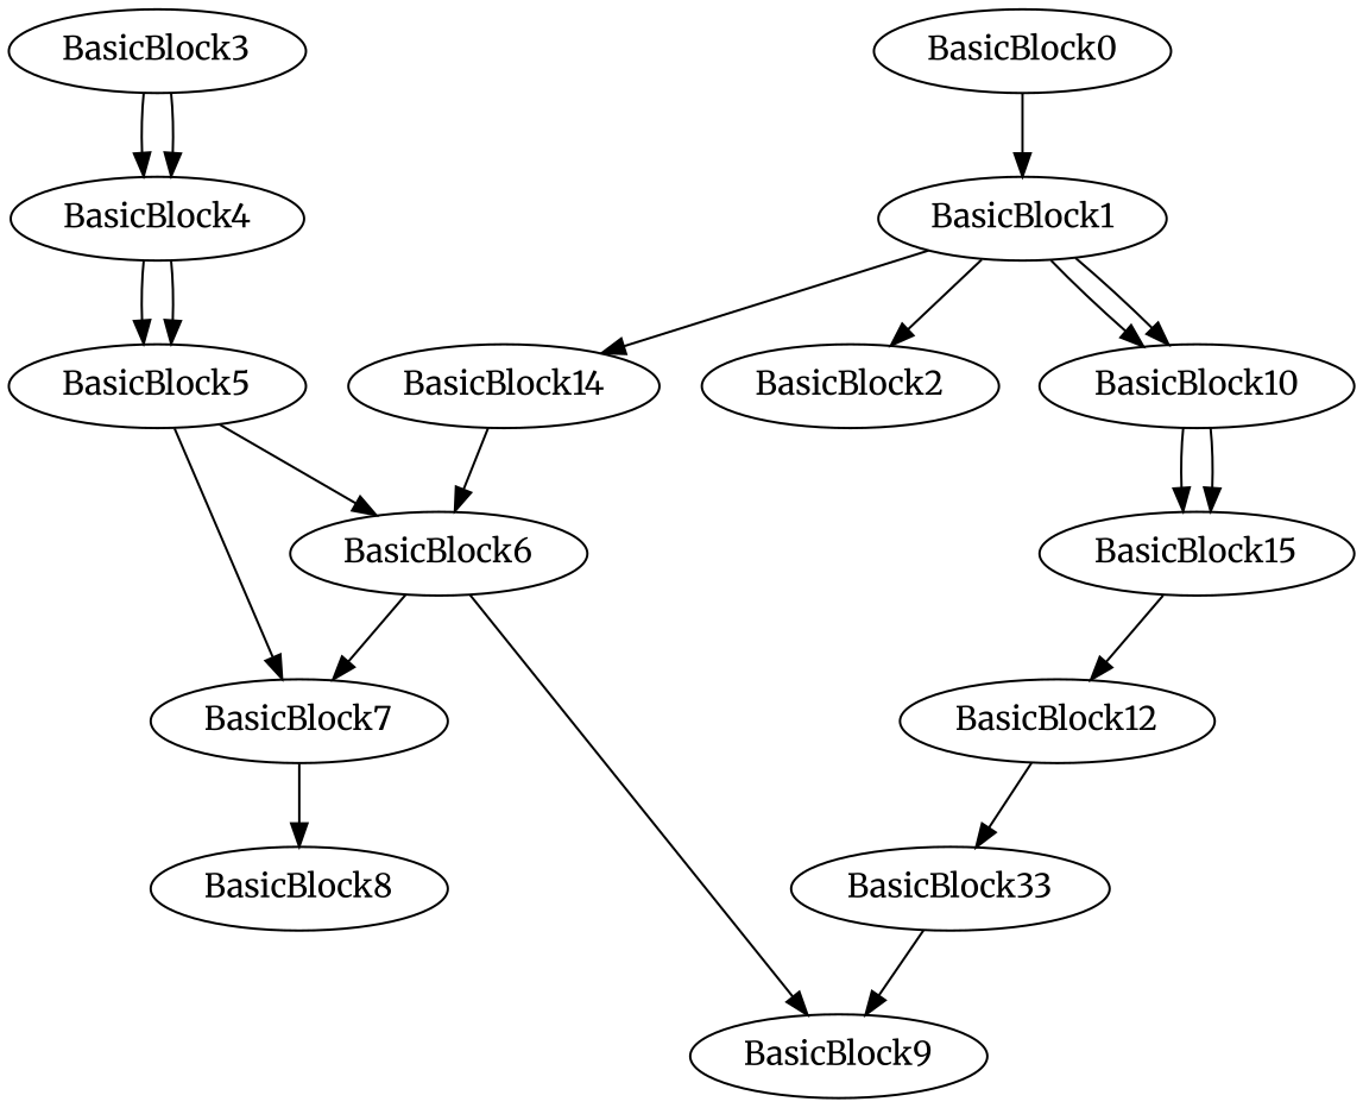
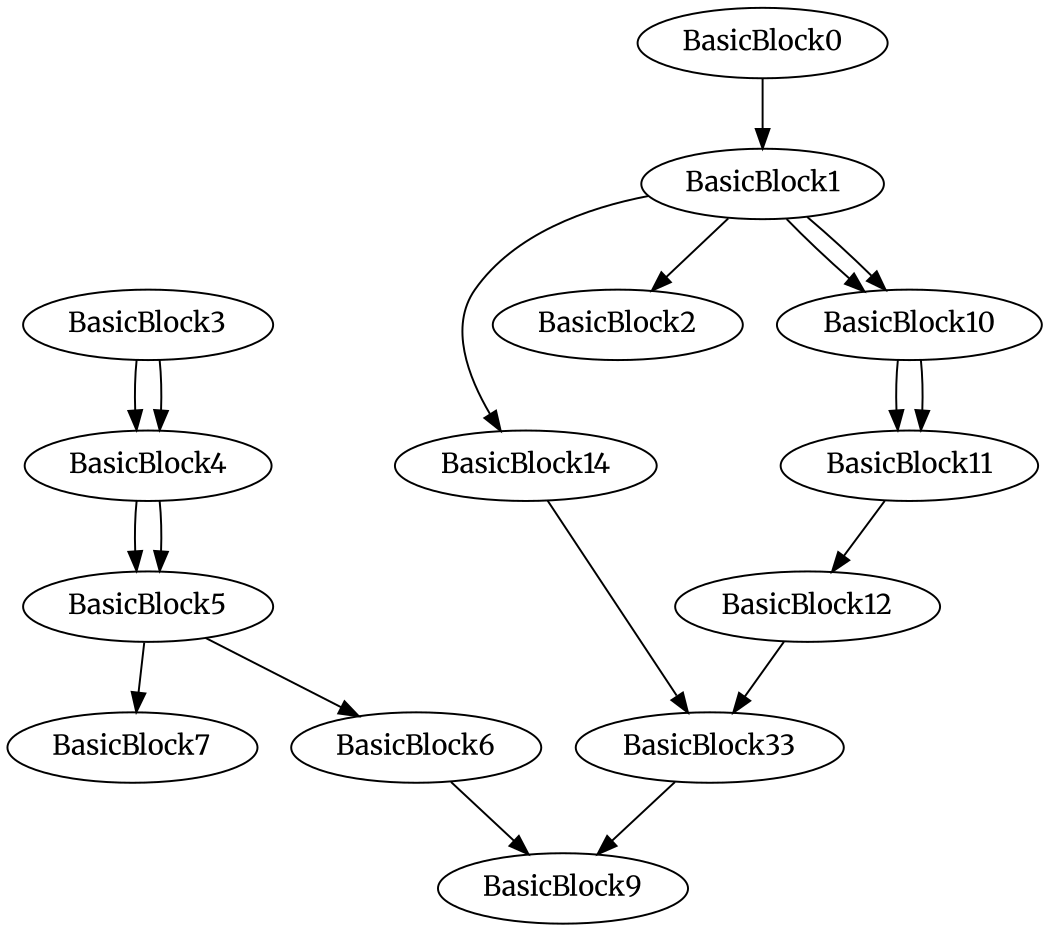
  digraph {
    fontname=Merriweather
    node [fontname=Merriweather]
    edge [fontname=Merriweather]
    n1 [label=BasicBlock33]
    BasicBlock9
    BasicBlock7
-   BasicBlock8
    BasicBlock3
    BasicBlock4
    BasicBlock5
    BasicBlock12
    BasicBlock14
    BasicBlock6
-   BasicBlock11 [label=BasicBlock15]
+   BasicBlock11
    BasicBlock1
    BasicBlock2
    BasicBlock10
    BasicBlock0
    n1 -> BasicBlock9
-   BasicBlock7 -> BasicBlock8
    BasicBlock3 -> BasicBlock4
    BasicBlock3 -> BasicBlock4
    BasicBlock4 -> BasicBlock5
    BasicBlock4 -> BasicBlock5
    BasicBlock5 -> BasicBlock7
    BasicBlock5 -> BasicBlock6
    BasicBlock12 -> n1
-   BasicBlock14 -> BasicBlock6
+   BasicBlock14 -> n1
    BasicBlock6 -> BasicBlock9
-   BasicBlock6 -> BasicBlock7
    BasicBlock11 -> BasicBlock12
    BasicBlock1 -> BasicBlock14
    BasicBlock1 -> BasicBlock2
    BasicBlock1 -> BasicBlock10
    BasicBlock1 -> BasicBlock10
    BasicBlock10 -> BasicBlock11
    BasicBlock10 -> BasicBlock11
    BasicBlock0 -> BasicBlock1
  }
